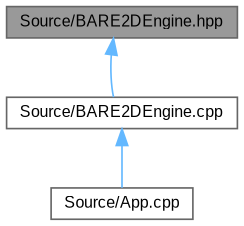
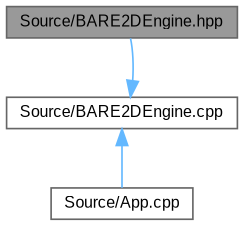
  digraph {
    fontname="Liberation Sans"
    node [color=grey40 fillcolor=white fontname="Liberation Sans" fontsize=10 shape=box style=filled]
    edge [color=steelblue1 dir=back fontname="Liberation Sans" fontsize=10 labelfontname=Helvetica labelfontsize=10 style=solid]
    n1 [color=gray40 fillcolor=grey60 fontcolor=black height=0.2 label="Source/BARE2DEngine.hpp" width=0.4]
    n2 [height=0.2 label="Source/BARE2DEngine.cpp" width=0.4]
    n3 [height=0.2 label="Source/App.cpp" width=0.4]
-   n1 -> n2
+   n2 -> n1
    n2 -> n3
  }
